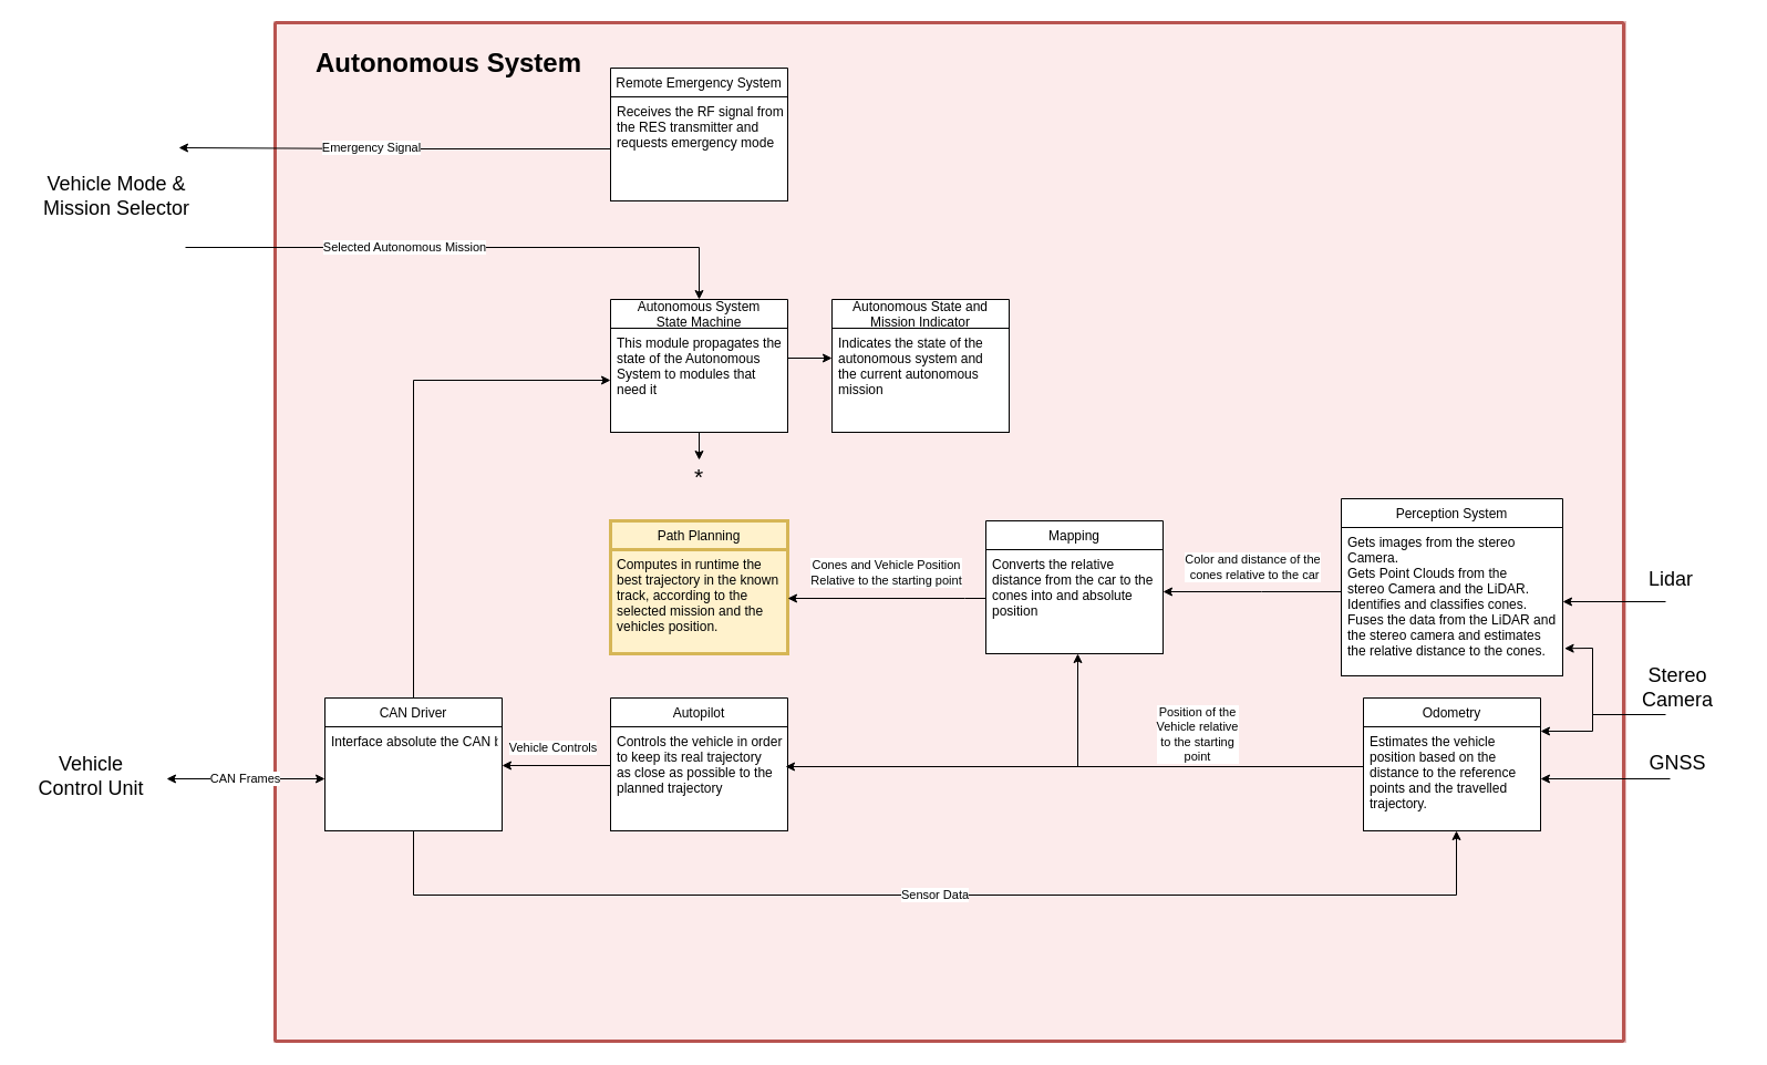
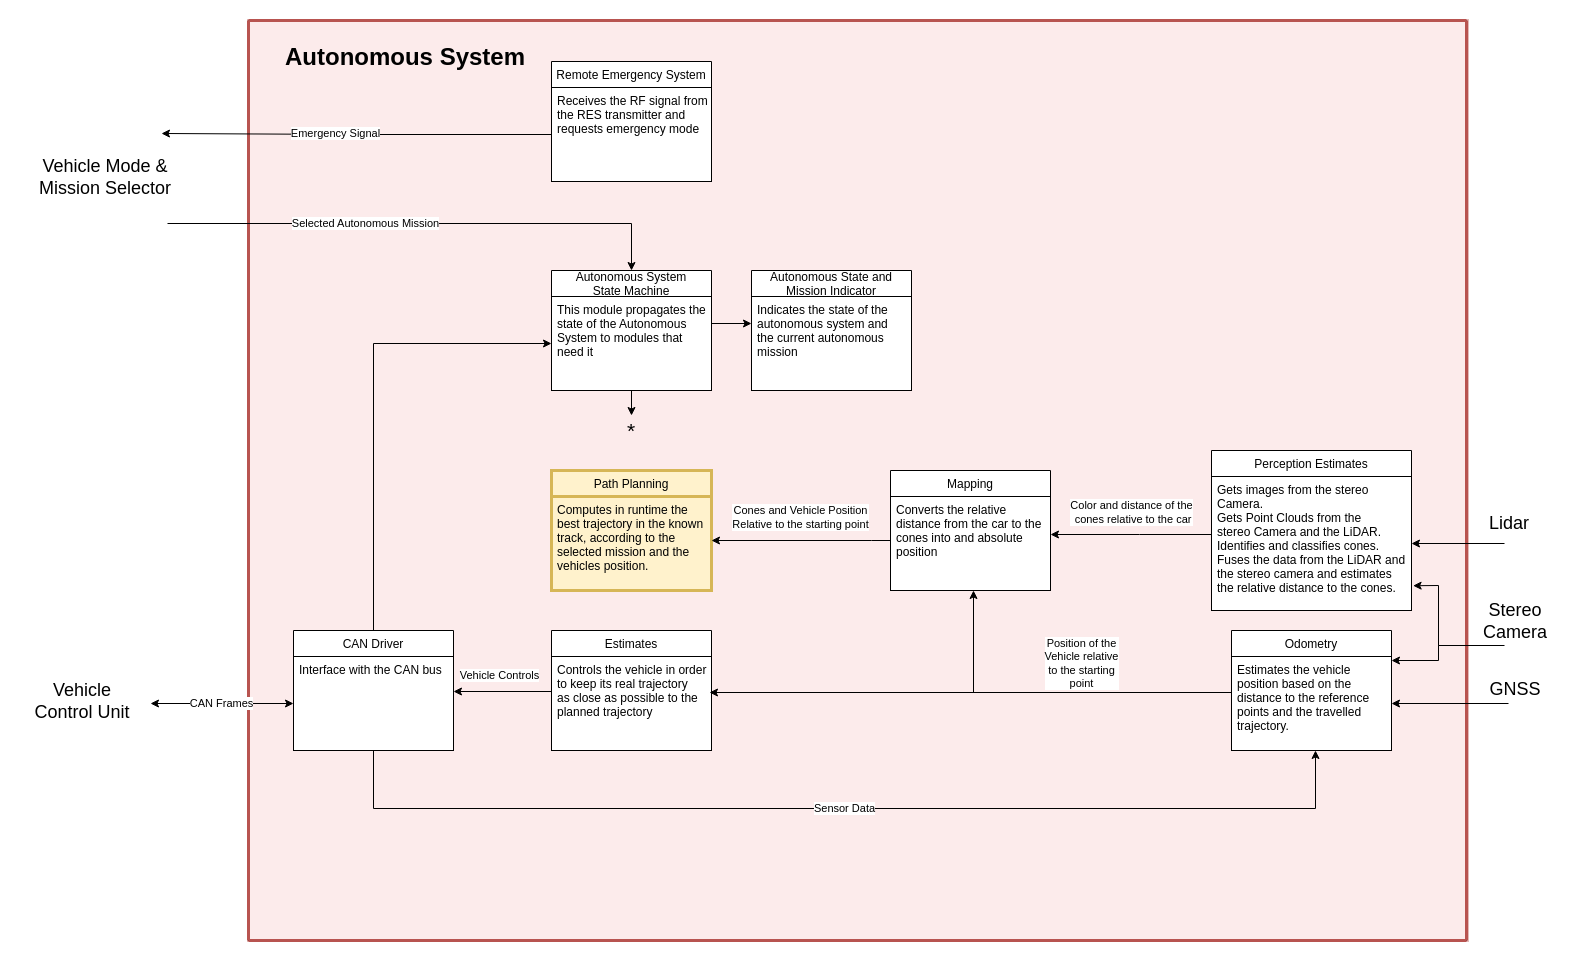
  <mxCell id="0" />
  <mxCell id="1" parent="0" />
  <mxCell id="2" value="" style="group;fillColor=#f8cecc;strokeColor=#b85450;sketch=0;strokeWidth=3;gradientDirection=north;shadow=0;opacity=40;" parent="1" vertex="1" connectable="0"><mxGeometry x="248" y="20" width="1219" height="920" as="geometry" /></mxCell>
  <mxCell id="3" value="" style="rounded=0;whiteSpace=wrap;html=1;dashed=1;fillColor=none;" parent="2" vertex="1"><mxGeometry width="1218" height="920" as="geometry" /></mxCell>
  <mxCell id="4" value="&lt;font style=&quot;font-size: 24px;&quot;&gt;&lt;b style=&quot;font-size: 24px;&quot;&gt;Autonomous System&lt;/b&gt;&lt;/font&gt;" style="text;html=1;strokeColor=none;fillColor=none;align=center;verticalAlign=middle;whiteSpace=wrap;rounded=0;dashed=1;fontSize=24;" parent="2" vertex="1"><mxGeometry x="-51" y="16" width="416.15" height="41" as="geometry" /></mxCell>
- <mxCell id="5" value="Autopilot" style="swimlane;fontStyle=0;childLayout=stackLayout;horizontal=1;startSize=26;fillColor=default;horizontalStack=0;resizeParent=1;resizeParentMax=0;resizeLast=0;collapsible=1;marginBottom=0;" parent="2" vertex="1"><mxGeometry x="303" y="610" width="160" height="120" as="geometry" /></mxCell>
+ <mxCell id="5" value="Estimates" style="swimlane;fontStyle=0;childLayout=stackLayout;horizontal=1;startSize=26;fillColor=default;horizontalStack=0;resizeParent=1;resizeParentMax=0;resizeLast=0;collapsible=1;marginBottom=0;" parent="2" vertex="1"><mxGeometry x="303" y="610" width="160" height="120" as="geometry" /></mxCell>
  <mxCell id="6" value="Controls the vehicle in order&#10;to keep its real trajectory&#10;as close as possible to the&#10;planned trajectory" style="text;align=left;verticalAlign=top;spacingLeft=4;spacingRight=4;overflow=hidden;rotatable=0;points=[[0,0.5],[1,0.5]];portConstraint=eastwest;fillColor=default;gradientColor=none;strokeColor=default;" parent="5" vertex="1"><mxGeometry y="26" width="160" height="94" as="geometry" /></mxCell>
  <mxCell id="7" value="Color and distance of the&lt;br&gt;&amp;nbsp;cones relative to the car" style="edgeStyle=orthogonalEdgeStyle;rounded=0;orthogonalLoop=1;jettySize=auto;html=1;" parent="2" source="8" target="16" edge="1"><mxGeometry x="0.006" y="-22" relative="1" as="geometry"><Array as="points"><mxPoint x="891" y="514" /><mxPoint x="891" y="514" /></Array><mxPoint x="1" as="offset" /></mxGeometry></mxCell>
- <mxCell id="8" value="Perception System" style="swimlane;fontStyle=0;childLayout=stackLayout;horizontal=1;startSize=26;fillColor=default;horizontalStack=0;resizeParent=1;resizeParentMax=0;resizeLast=0;collapsible=1;marginBottom=0;" parent="2" vertex="1"><mxGeometry x="963" y="430" width="200" height="160" as="geometry" /></mxCell>
+ <mxCell id="8" value="Perception Estimates" style="swimlane;fontStyle=0;childLayout=stackLayout;horizontal=1;startSize=26;fillColor=default;horizontalStack=0;resizeParent=1;resizeParentMax=0;resizeLast=0;collapsible=1;marginBottom=0;" parent="2" vertex="1"><mxGeometry x="963" y="430" width="200" height="160" as="geometry" /></mxCell>
  <mxCell id="9" value="Path Planning" style="swimlane;fontStyle=0;childLayout=stackLayout;horizontal=1;startSize=26;horizontalStack=0;resizeParent=1;resizeParentMax=0;resizeLast=0;collapsible=1;marginBottom=0;fillColor=#fff2cc;strokeColor=#d6b656;strokeWidth=3;" parent="2" vertex="1"><mxGeometry x="303" y="450" width="160" height="120" as="geometry"><mxRectangle x="303" y="450" width="130" height="26" as="alternateBounds" /></mxGeometry></mxCell>
  <mxCell id="10" value="Computes in runtime the &#10;best trajectory in the known &#10;track, according to the &#10;selected mission and the &#10;vehicles position." style="text;align=left;verticalAlign=top;spacingLeft=4;spacingRight=4;overflow=hidden;rotatable=0;points=[[0,0.5],[1,0.5]];portConstraint=eastwest;fillColor=#fff2cc;strokeColor=#d6b656;strokeWidth=3;" parent="9" vertex="1"><mxGeometry y="26" width="160" height="94" as="geometry" /></mxCell>
  <mxCell id="11" value="" style="edgeStyle=orthogonalEdgeStyle;rounded=0;orthogonalLoop=1;jettySize=auto;html=1;" parent="2" source="12" target="30" edge="1"><mxGeometry relative="1" as="geometry" /></mxCell>
  <mxCell id="12" value="Autonomous System&#10;State Machine" style="swimlane;fontStyle=0;childLayout=stackLayout;horizontal=1;startSize=26;horizontalStack=0;resizeParent=1;resizeParentMax=0;resizeLast=0;collapsible=1;marginBottom=0;" parent="2" vertex="1"><mxGeometry x="303" y="250" width="160" height="120" as="geometry" /></mxCell>
  <mxCell id="13" value="This module propagates the&#10;state of the Autonomous&#10;System to modules that&#10;need it&#10;" style="text;strokeColor=default;fillColor=default;align=left;verticalAlign=top;spacingLeft=4;spacingRight=4;overflow=hidden;rotatable=0;points=[[0,0.5],[1,0.5]];portConstraint=eastwest;" parent="12" vertex="1"><mxGeometry y="26" width="160" height="94" as="geometry" /></mxCell>
  <mxCell id="14" value="Cones and Vehicle Position &lt;br&gt;Relative to the starting point" style="edgeStyle=orthogonalEdgeStyle;rounded=0;orthogonalLoop=1;jettySize=auto;html=1;" parent="2" source="15" target="10" edge="1"><mxGeometry y="-23" relative="1" as="geometry"><Array as="points"><mxPoint x="623" y="520" /><mxPoint x="623" y="520" /></Array><mxPoint as="offset" /></mxGeometry></mxCell>
  <mxCell id="15" value="Mapping" style="swimlane;fontStyle=0;childLayout=stackLayout;horizontal=1;startSize=26;fillColor=default;horizontalStack=0;resizeParent=1;resizeParentMax=0;resizeLast=0;collapsible=1;marginBottom=0;" parent="2" vertex="1"><mxGeometry x="642" y="450" width="160" height="120" as="geometry" /></mxCell>
  <mxCell id="16" value="Converts the relative&#10;distance from the car to the&#10;cones into and absolute&#10;position" style="text;strokeColor=default;fillColor=default;align=left;verticalAlign=top;spacingLeft=4;spacingRight=4;overflow=hidden;rotatable=0;points=[[0,0.5],[1,0.5]];portConstraint=eastwest;" parent="15" vertex="1"><mxGeometry y="26" width="160" height="94" as="geometry" /></mxCell>
  <mxCell id="17" value="Position of the &lt;br&gt;Vehicle relative &lt;br&gt;to the&amp;nbsp;starting &lt;br&gt;point" style="edgeStyle=orthogonalEdgeStyle;rounded=0;orthogonalLoop=1;jettySize=auto;html=1;exitX=0;exitY=0.5;exitDx=0;exitDy=0;" parent="2" source="19" target="16" edge="1"><mxGeometry x="-0.133" y="-29" relative="1" as="geometry"><mxPoint x="983" y="500" as="sourcePoint" /><Array as="points"><mxPoint x="983" y="672" /><mxPoint x="725" y="672" /></Array><mxPoint as="offset" /></mxGeometry></mxCell>
  <mxCell id="18" value="Odometry" style="swimlane;fontStyle=0;childLayout=stackLayout;horizontal=1;startSize=26;fillColor=default;horizontalStack=0;resizeParent=1;resizeParentMax=0;resizeLast=0;collapsible=1;marginBottom=0;" parent="2" vertex="1"><mxGeometry x="983" y="610" width="160" height="120" as="geometry" /></mxCell>
  <mxCell id="19" value="Estimates the vehicle &#10;position based on the &#10;distance to the reference&#10;points and the travelled &#10;trajectory.&#10;" style="text;strokeColor=default;fillColor=default;align=left;verticalAlign=top;spacingLeft=4;spacingRight=4;overflow=hidden;rotatable=0;points=[[0,0.5],[1,0.5]];portConstraint=eastwest;" parent="18" vertex="1"><mxGeometry y="26" width="160" height="94" as="geometry" /></mxCell>
  <mxCell id="20" value="Remote Emergency System" style="swimlane;fontStyle=0;childLayout=stackLayout;horizontal=1;startSize=26;horizontalStack=0;resizeParent=1;resizeParentMax=0;resizeLast=0;collapsible=1;marginBottom=0;" parent="2" vertex="1"><mxGeometry x="303" y="41" width="160" height="120" as="geometry" /></mxCell>
  <mxCell id="21" value="Receives the RF signal from&#10;the RES transmitter and&#10;requests emergency mode" style="text;align=left;verticalAlign=top;spacingLeft=4;spacingRight=4;overflow=hidden;rotatable=0;points=[[0,0.5],[1,0.5]];portConstraint=eastwest;fillColor=default;strokeColor=default;" parent="20" vertex="1"><mxGeometry y="26" width="160" height="94" as="geometry" /></mxCell>
  <mxCell id="22" value="Autonomous State and &#10;Mission Indicator" style="swimlane;fontStyle=0;childLayout=stackLayout;horizontal=1;startSize=26;horizontalStack=0;resizeParent=1;resizeParentMax=0;resizeLast=0;collapsible=1;marginBottom=0;" parent="2" vertex="1"><mxGeometry x="503" y="250" width="160" height="120" as="geometry" /></mxCell>
  <mxCell id="23" value="Indicates the state of the&#10;autonomous system and&#10;the current autonomous&#10;mission" style="text;strokeColor=default;fillColor=default;align=left;verticalAlign=top;spacingLeft=4;spacingRight=4;overflow=hidden;rotatable=0;points=[[0,0.5],[1,0.5]];portConstraint=eastwest;" parent="22" vertex="1"><mxGeometry y="26" width="160" height="94" as="geometry" /></mxCell>
  <mxCell id="24" style="edgeStyle=orthogonalEdgeStyle;rounded=0;orthogonalLoop=1;jettySize=auto;html=1;exitX=1;exitY=0.5;exitDx=0;exitDy=0;" parent="2" source="13" edge="1"><mxGeometry relative="1" as="geometry"><mxPoint x="503" y="303" as="targetPoint" /><Array as="points"><mxPoint x="463" y="303" /></Array></mxGeometry></mxCell>
  <mxCell id="25" style="edgeStyle=orthogonalEdgeStyle;rounded=0;orthogonalLoop=1;jettySize=auto;html=1;" parent="2" source="26" target="13" edge="1"><mxGeometry relative="1" as="geometry" /></mxCell>
  <mxCell id="26" value="CAN Driver" style="swimlane;fontStyle=0;childLayout=stackLayout;horizontal=1;startSize=26;horizontalStack=0;resizeParent=1;resizeParentMax=0;resizeLast=0;collapsible=1;marginBottom=0;" parent="2" vertex="1"><mxGeometry x="45" y="610" width="160" height="120" as="geometry" /></mxCell>
- <mxCell id="27" value="Interface absolute the CAN bus" style="text;align=left;verticalAlign=top;spacingLeft=4;spacingRight=4;overflow=hidden;rotatable=0;points=[[0,0.5],[1,0.5]];portConstraint=eastwest;fillColor=default;strokeColor=default;" parent="26" vertex="1"><mxGeometry y="26" width="160" height="94" as="geometry" /></mxCell>
+ <mxCell id="27" value="Interface with the CAN bus" style="text;align=left;verticalAlign=top;spacingLeft=4;spacingRight=4;overflow=hidden;rotatable=0;points=[[0,0.5],[1,0.5]];portConstraint=eastwest;fillColor=default;strokeColor=default;" parent="26" vertex="1"><mxGeometry y="26" width="160" height="94" as="geometry" /></mxCell>
  <mxCell id="28" value="Sensor Data" style="edgeStyle=orthogonalEdgeStyle;rounded=0;orthogonalLoop=1;jettySize=auto;html=1;" parent="2" source="27" target="19" edge="1"><mxGeometry relative="1" as="geometry"><mxPoint x="1067.0" y="730" as="targetPoint" /><Array as="points"><mxPoint x="125" y="788" /><mxPoint x="1067" y="788" /></Array></mxGeometry></mxCell>
  <mxCell id="29" value="Vehicle Controls" style="edgeStyle=orthogonalEdgeStyle;rounded=0;orthogonalLoop=1;jettySize=auto;html=1;exitX=0;exitY=0.5;exitDx=0;exitDy=0;" parent="2" source="6" target="27" edge="1"><mxGeometry x="0.164" y="-16" relative="1" as="geometry"><Array as="points"><mxPoint x="303" y="671" /></Array><mxPoint as="offset" /></mxGeometry></mxCell>
  <mxCell id="30" value="&lt;font style=&quot;font-size: 21px&quot;&gt;*&lt;/font&gt;" style="text;html=1;strokeColor=none;fillColor=none;align=center;verticalAlign=middle;whiteSpace=wrap;rounded=0;" parent="2" vertex="1"><mxGeometry x="353" y="395" width="60" height="30" as="geometry" /></mxCell>
  <mxCell id="31" value="" style="endArrow=classic;html=1;rounded=0;" parent="2" edge="1"><mxGeometry width="50" height="50" relative="1" as="geometry"><mxPoint x="726" y="672" as="sourcePoint" /><mxPoint x="461" y="672" as="targetPoint" /></mxGeometry></mxCell>
  <mxCell id="32" value="" style="endArrow=none;html=1;rounded=0;entryX=0;entryY=0;entryDx=0;entryDy=0;exitX=0;exitY=1;exitDx=0;exitDy=0;strokeWidth=3;fillColor=#f8cecc;strokeColor=#b85450;" parent="2" source="3" target="3" edge="1"><mxGeometry width="50" height="50" relative="1" as="geometry"><mxPoint x="-26" y="309" as="sourcePoint" /><mxPoint x="24" y="259" as="targetPoint" /></mxGeometry></mxCell>
  <mxCell id="33" value="" style="endArrow=none;html=1;rounded=0;strokeWidth=3;entryX=1;entryY=1;entryDx=0;entryDy=0;exitX=0;exitY=1;exitDx=0;exitDy=0;fillColor=#f8cecc;strokeColor=#b85450;" parent="2" source="3" target="3" edge="1"><mxGeometry width="50" height="50" relative="1" as="geometry"><mxPoint x="151" y="1042" as="sourcePoint" /><mxPoint x="201" y="992" as="targetPoint" /></mxGeometry></mxCell>
  <mxCell id="34" value="" style="endArrow=none;html=1;rounded=0;strokeWidth=3;entryX=1;entryY=0;entryDx=0;entryDy=0;exitX=1;exitY=1;exitDx=0;exitDy=0;fillColor=#f8cecc;strokeColor=#b85450;" parent="2" source="3" target="3" edge="1"><mxGeometry width="50" height="50" relative="1" as="geometry"><mxPoint x="954" y="109" as="sourcePoint" /><mxPoint x="1004" y="59" as="targetPoint" /></mxGeometry></mxCell>
  <mxCell id="35" value="" style="endArrow=none;html=1;rounded=0;strokeWidth=3;entryX=1;entryY=0;entryDx=0;entryDy=0;exitX=0;exitY=0;exitDx=0;exitDy=0;fillColor=#f8cecc;strokeColor=#b85450;" parent="2" source="3" target="3" edge="1"><mxGeometry width="50" height="50" relative="1" as="geometry"><mxPoint x="615" y="78" as="sourcePoint" /><mxPoint x="665" y="28" as="targetPoint" /></mxGeometry></mxCell>
  <mxCell id="36" value="CAN Frames" style="edgeStyle=orthogonalEdgeStyle;rounded=0;orthogonalLoop=1;jettySize=auto;html=1;startArrow=classic;startFill=1;entryX=1;entryY=0.5;entryDx=0;entryDy=0;" parent="1" source="27" edge="1"><mxGeometry x="0.021" relative="1" as="geometry"><Array as="points" /><mxPoint x="210" y="693" as="sourcePoint" /><mxPoint x="150" y="703" as="targetPoint" /><mxPoint as="offset" /></mxGeometry></mxCell>
  <mxCell id="37" value="Selected Autonomous Mission" style="edgeStyle=orthogonalEdgeStyle;rounded=0;orthogonalLoop=1;jettySize=auto;html=1;entryX=0.5;entryY=0;entryDx=0;entryDy=0;" parent="1" target="12" edge="1"><mxGeometry x="-0.229" relative="1" as="geometry"><mxPoint x="167" y="223" as="sourcePoint" /><mxPoint x="-62" y="590" as="targetPoint" /><Array as="points"><mxPoint x="631" y="223" /></Array><mxPoint x="1" as="offset" /></mxGeometry></mxCell>
  <mxCell id="38" style="edgeStyle=orthogonalEdgeStyle;rounded=0;orthogonalLoop=1;jettySize=auto;html=1;exitX=0;exitY=0.5;exitDx=0;exitDy=0;" parent="1" source="21" edge="1"><mxGeometry relative="1" as="geometry"><mxPoint x="161" y="133" as="targetPoint" /></mxGeometry></mxCell>
  <mxCell id="39" value="Emergency Signal" style="edgeLabel;html=1;align=center;verticalAlign=middle;resizable=0;points=[];" parent="38" vertex="1" connectable="0"><mxGeometry x="0.11" y="-1" relative="1" as="geometry"><mxPoint as="offset" /></mxGeometry></mxCell>
  <mxCell id="40" value="Vehicle Control Unit" style="text;html=1;strokeColor=none;fillColor=none;align=center;verticalAlign=middle;whiteSpace=wrap;rounded=0;fontSize=18;" vertex="1" parent="1"><mxGeometry x="23" y="686" width="118" height="30" as="geometry" /></mxCell>
  <mxCell id="41" value="Vehicle Mode &amp;amp; Mission Selector" style="text;html=1;strokeColor=none;fillColor=none;align=center;verticalAlign=middle;whiteSpace=wrap;rounded=0;fontSize=18;" vertex="1" parent="1"><mxGeometry x="20" y="138" width="170" height="77" as="geometry" /></mxCell>
  <mxCell id="42" value="Gets images from the stereo&#10;Camera.&#10;Gets Point Clouds from the &#10;stereo Camera and the LiDAR.&#10;Identifies and classifies cones.&#10;Fuses the data from the LiDAR and&#10;the stereo camera and estimates&#10;the relative distance to the cones.&#10;" style="text;strokeColor=default;fillColor=default;align=left;verticalAlign=top;spacingLeft=4;spacingRight=4;overflow=hidden;rotatable=0;points=[[0,0.5],[1,0.5]];portConstraint=eastwest;" vertex="1" parent="1"><mxGeometry x="1211" y="476" width="200" height="134" as="geometry" /></mxCell>
  <mxCell id="43" value="Lidar" style="text;html=1;strokeColor=none;fillColor=none;align=center;verticalAlign=middle;whiteSpace=wrap;rounded=0;fontSize=18;" vertex="1" parent="1"><mxGeometry x="1450" y="508" width="118" height="30" as="geometry" /></mxCell>
  <mxCell id="44" value="GNSS" style="text;html=1;strokeColor=none;fillColor=none;align=center;verticalAlign=middle;whiteSpace=wrap;rounded=0;fontSize=18;" vertex="1" parent="1"><mxGeometry x="1456" y="674" width="118" height="30" as="geometry" /></mxCell>
  <mxCell id="45" value="Stereo Camera" style="text;html=1;strokeColor=none;fillColor=none;align=center;verticalAlign=middle;whiteSpace=wrap;rounded=0;fontSize=18;" vertex="1" parent="1"><mxGeometry x="1456" y="606" width="118" height="30" as="geometry" /></mxCell>
  <mxCell id="46" value="" style="endArrow=classic;html=1;rounded=0;fontSize=18;entryX=1;entryY=0.5;entryDx=0;entryDy=0;" edge="1" parent="1" target="42"><mxGeometry width="50" height="50" relative="1" as="geometry"><mxPoint x="1504" y="543" as="sourcePoint" /><mxPoint x="1589" y="419" as="targetPoint" /></mxGeometry></mxCell>
  <mxCell id="47" value="" style="endArrow=classic;html=1;rounded=0;fontSize=18;entryX=1;entryY=0.5;entryDx=0;entryDy=0;" edge="1" parent="1" target="19"><mxGeometry width="50" height="50" relative="1" as="geometry"><mxPoint x="1508" y="703" as="sourcePoint" /><mxPoint x="1579" y="719" as="targetPoint" /></mxGeometry></mxCell>
  <mxCell id="48" value="" style="endArrow=classic;html=1;rounded=0;fontSize=18;entryX=1;entryY=0.25;entryDx=0;entryDy=0;" edge="1" parent="1" target="18"><mxGeometry width="50" height="50" relative="1" as="geometry"><mxPoint x="1475" y="645" as="sourcePoint" /><mxPoint x="1561" y="718" as="targetPoint" /><Array as="points"><mxPoint x="1438" y="645" /><mxPoint x="1438" y="660" /></Array></mxGeometry></mxCell>
  <mxCell id="49" value="" style="endArrow=classic;html=1;rounded=0;fontSize=18;entryX=1.008;entryY=0.815;entryDx=0;entryDy=0;entryPerimeter=0;" edge="1" parent="1" target="42"><mxGeometry width="50" height="50" relative="1" as="geometry"><mxPoint x="1504" y="645" as="sourcePoint" /><mxPoint x="1561" y="718" as="targetPoint" /><Array as="points"><mxPoint x="1438" y="645" /><mxPoint x="1438" y="585" /></Array></mxGeometry></mxCell>
